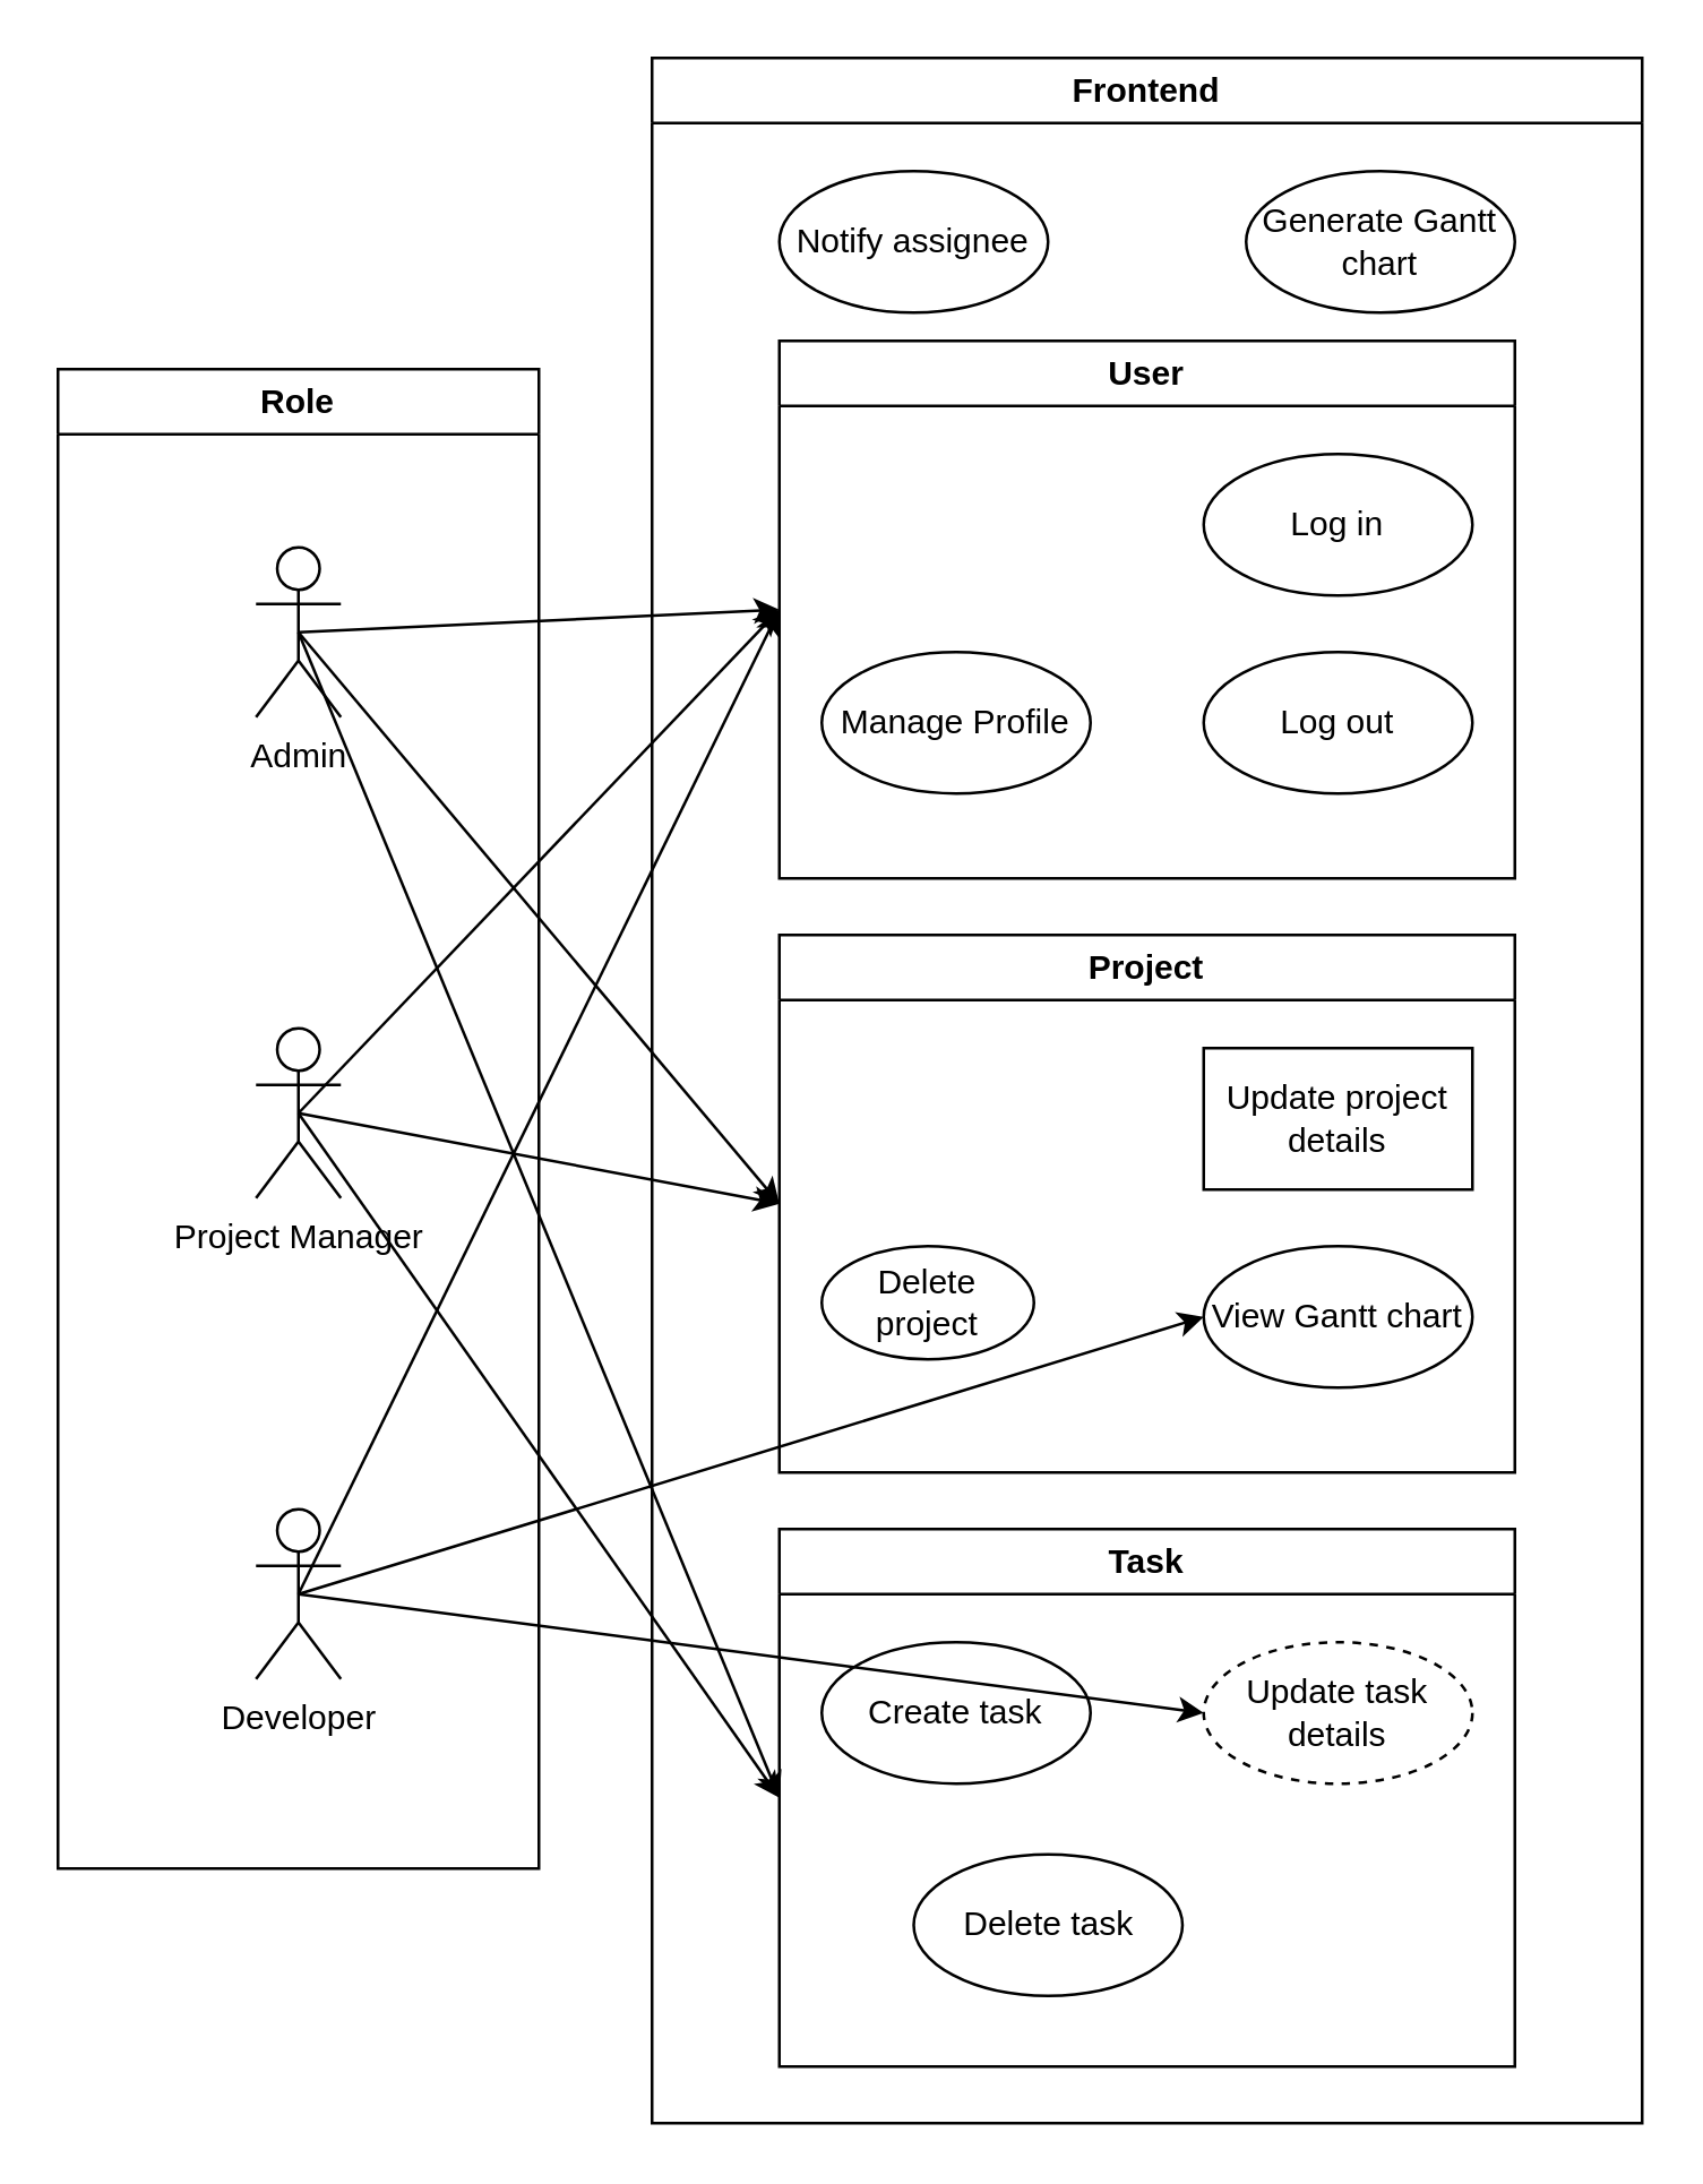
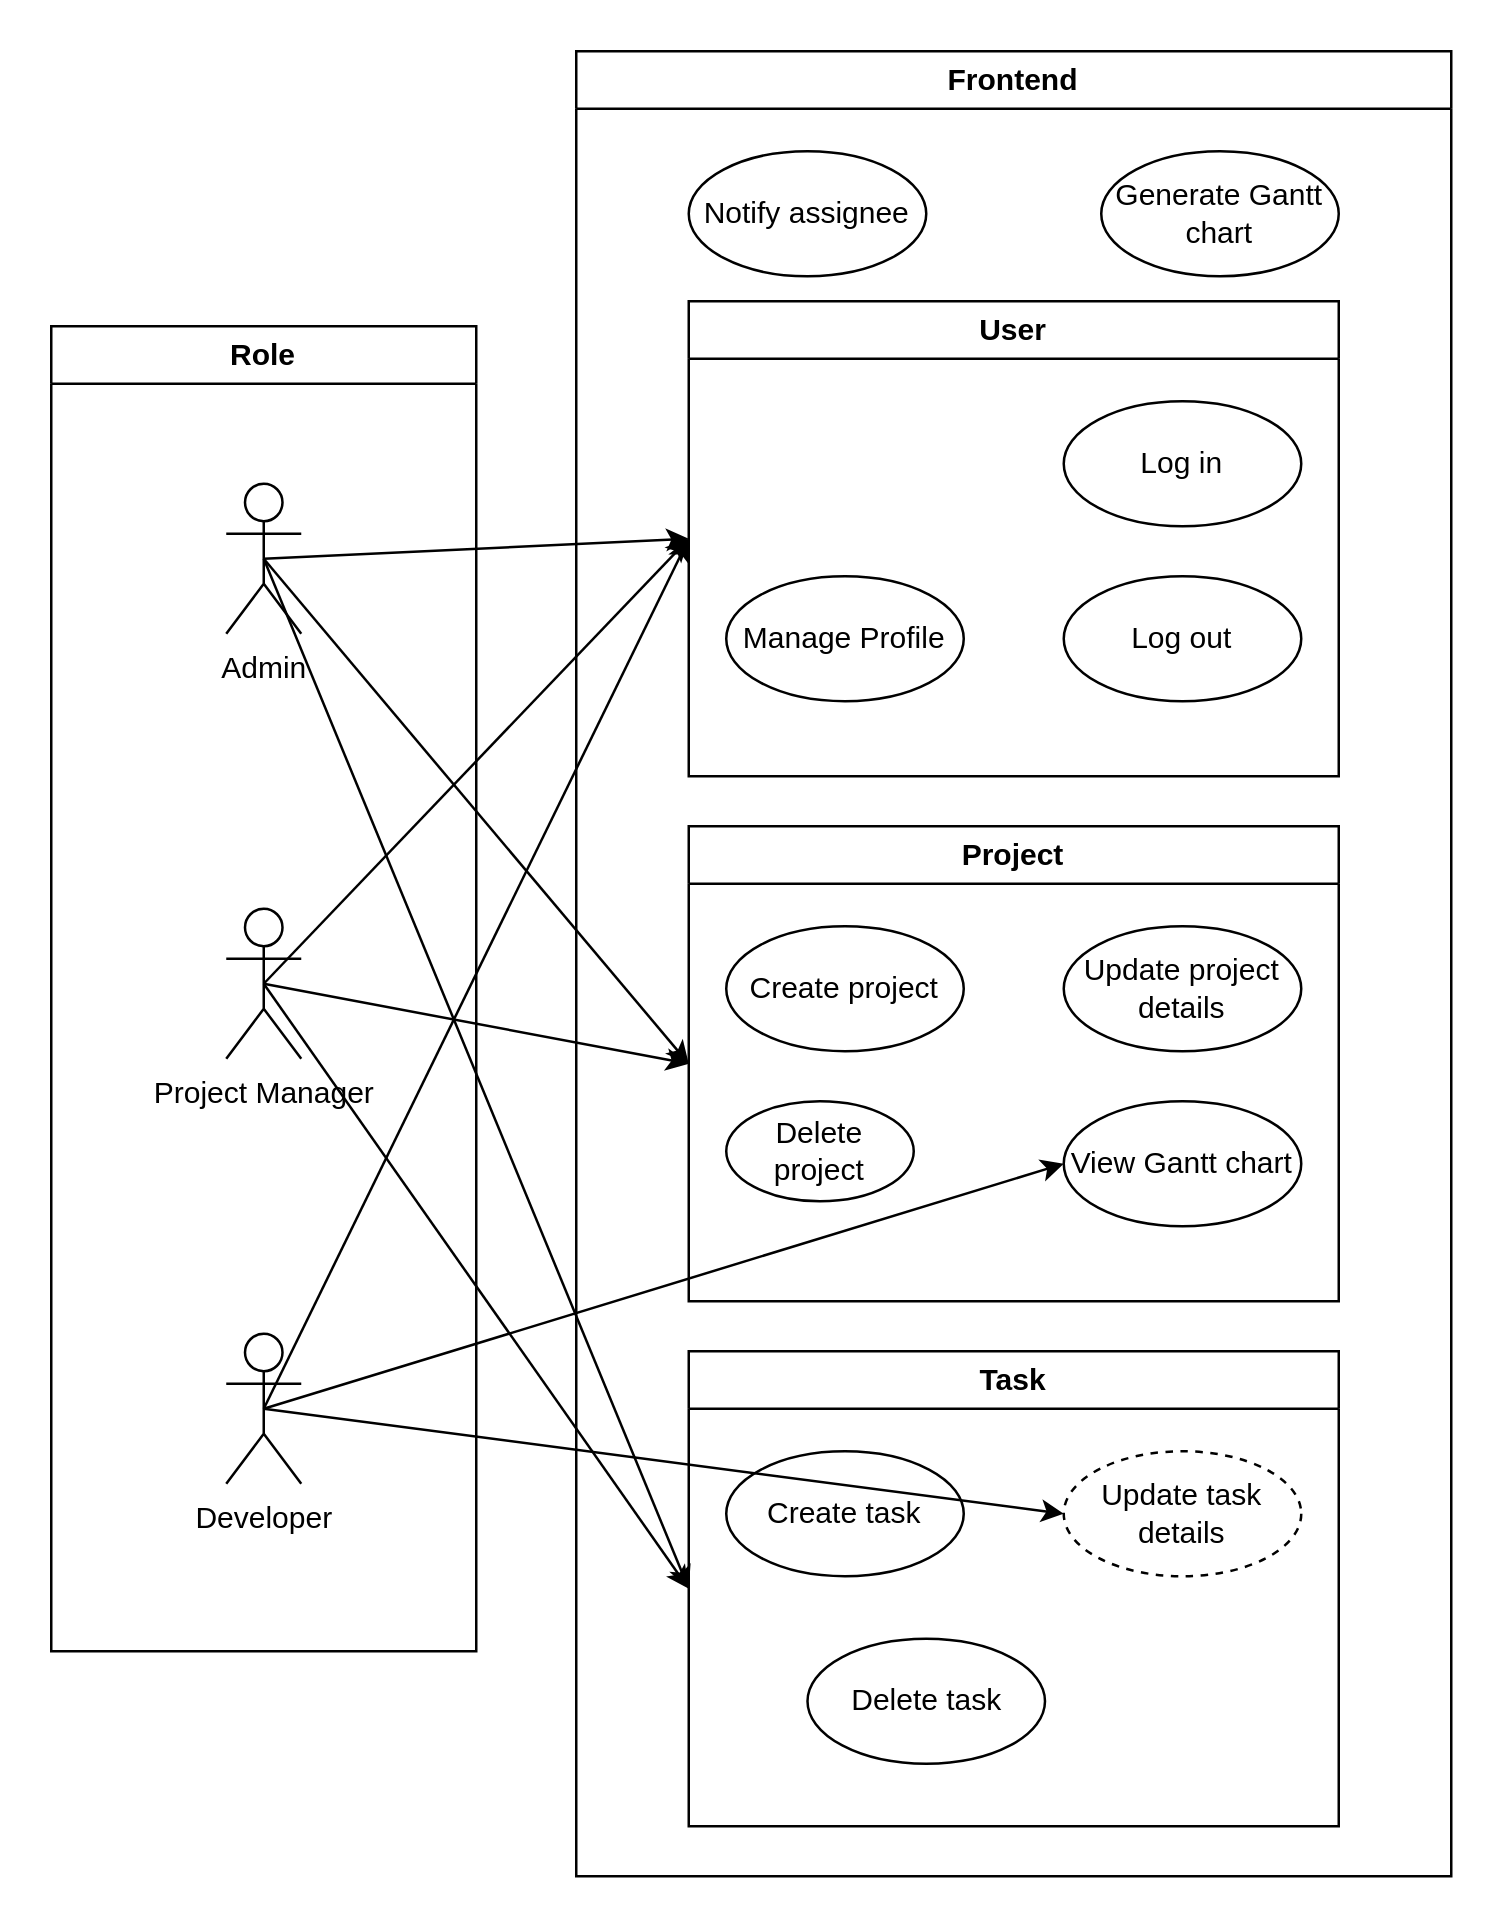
  <mxCell id="0" />
  <mxCell id="1" parent="0" />
  <mxCell id="2" value="Admin" style="shape=umlActor;verticalLabelPosition=bottom;verticalAlign=top;html=1;outlineConnect=0;" parent="1" vertex="1"><mxGeometry x="90" y="193" width="30" height="60" as="geometry" /></mxCell>
  <mxCell id="3" value="Project Manager" style="shape=umlActor;verticalLabelPosition=bottom;verticalAlign=top;html=1;outlineConnect=0;" parent="1" vertex="1"><mxGeometry x="90" y="363" width="30" height="60" as="geometry" /></mxCell>
  <mxCell id="4" value="Developer" style="shape=umlActor;verticalLabelPosition=bottom;verticalAlign=top;html=1;outlineConnect=0;" parent="1" vertex="1"><mxGeometry x="90" y="533" width="30" height="60" as="geometry" /></mxCell>
  <mxCell id="5" value="" style="endArrow=classic;html=1;rounded=0;entryX=0;entryY=0.5;entryDx=0;entryDy=0;exitX=0.5;exitY=0.5;exitDx=0;exitDy=0;exitPerimeter=0;" parent="1" source="2" target="9" edge="1"><mxGeometry width="50" height="50" relative="1" as="geometry"><mxPoint x="290" y="250" as="sourcePoint" /><mxPoint x="340" y="200" as="targetPoint" /></mxGeometry></mxCell>
  <mxCell id="6" value="Frontend" style="swimlane;whiteSpace=wrap;html=1;" parent="1" vertex="1"><mxGeometry x="230" y="20" width="350" height="730" as="geometry" /></mxCell>
  <mxCell id="7" value="Notify assignee" style="ellipse;whiteSpace=wrap;html=1;" parent="6" vertex="1"><mxGeometry x="45" y="40" width="95" height="50" as="geometry" /></mxCell>
  <mxCell id="8" value="Generate Gantt chart" style="ellipse;whiteSpace=wrap;html=1;" parent="6" vertex="1"><mxGeometry x="210" y="40" width="95" height="50" as="geometry" /></mxCell>
  <mxCell id="9" value="User" style="swimlane;whiteSpace=wrap;html=1;startSize=23;" parent="6" vertex="1"><mxGeometry x="45" y="100" width="260" height="190" as="geometry"><mxRectangle x="325" y="40" width="140" height="30" as="alternateBounds" /></mxGeometry></mxCell>
  <mxCell id="10" value="Log in" style="ellipse;whiteSpace=wrap;html=1;" parent="9" vertex="1"><mxGeometry x="150" y="40" width="95" height="50" as="geometry" /></mxCell>
  <mxCell id="11" value="Log out" style="ellipse;whiteSpace=wrap;html=1;" parent="9" vertex="1"><mxGeometry x="150" y="110" width="95" height="50" as="geometry" /></mxCell>
  <mxCell id="12" value="Manage Profile" style="ellipse;whiteSpace=wrap;html=1;" parent="9" vertex="1"><mxGeometry x="15" y="110" width="95" height="50" as="geometry" /></mxCell>
  <mxCell id="13" value="Project" style="swimlane;whiteSpace=wrap;html=1;startSize=23;" parent="6" vertex="1"><mxGeometry x="45" y="310" width="260" height="190" as="geometry"><mxRectangle x="325" y="40" width="140" height="30" as="alternateBounds" /></mxGeometry></mxCell>
- <mxCell id="15" value="Update project details" style="whiteSpace=wrap;html=1;rounded=0;" parent="13" vertex="1"><mxGeometry x="150" y="40" width="95" height="50" as="geometry" /></mxCell>
+ <mxCell id="14" value="Create project" style="ellipse;whiteSpace=wrap;html=1;" parent="13" vertex="1"><mxGeometry x="15" y="40" width="95" height="50" as="geometry" /></mxCell>
+ <mxCell id="15" value="Update project details" style="ellipse;whiteSpace=wrap;html=1;" parent="13" vertex="1"><mxGeometry x="150" y="40" width="95" height="50" as="geometry" /></mxCell>
  <mxCell id="16" value="Delete project" style="ellipse;whiteSpace=wrap;html=1;" parent="13" vertex="1"><mxGeometry x="15" y="110" width="75" height="40" as="geometry" /></mxCell>
  <mxCell id="17" value="View Gantt chart" style="ellipse;whiteSpace=wrap;html=1;" parent="13" vertex="1"><mxGeometry x="150" y="110" width="95" height="50" as="geometry" /></mxCell>
  <mxCell id="18" value="Task" style="swimlane;whiteSpace=wrap;html=1;startSize=23;" parent="6" vertex="1"><mxGeometry x="45" y="520" width="260" height="190" as="geometry"><mxRectangle x="325" y="40" width="140" height="30" as="alternateBounds" /></mxGeometry></mxCell>
  <mxCell id="19" value="Create task" style="ellipse;whiteSpace=wrap;html=1;" parent="18" vertex="1"><mxGeometry x="15" y="40" width="95" height="50" as="geometry" /></mxCell>
  <mxCell id="20" value="Update task details" style="ellipse;whiteSpace=wrap;html=1;dashed=1;" parent="18" vertex="1"><mxGeometry x="150" y="40" width="95" height="50" as="geometry" /></mxCell>
  <mxCell id="21" value="Delete task" style="ellipse;whiteSpace=wrap;html=1;" parent="18" vertex="1"><mxGeometry x="47.5" y="115" width="95" height="50" as="geometry" /></mxCell>
  <mxCell id="22" value="" style="endArrow=classic;html=1;rounded=0;entryX=0;entryY=0.5;entryDx=0;entryDy=0;exitX=0.5;exitY=0.5;exitDx=0;exitDy=0;exitPerimeter=0;" parent="1" source="2" target="13" edge="1"><mxGeometry width="50" height="50" relative="1" as="geometry"><mxPoint x="130" y="232" as="sourcePoint" /><mxPoint x="285" y="225" as="targetPoint" /></mxGeometry></mxCell>
  <mxCell id="23" value="" style="endArrow=classic;html=1;rounded=0;entryX=0;entryY=0.5;entryDx=0;entryDy=0;exitX=0.5;exitY=0.5;exitDx=0;exitDy=0;exitPerimeter=0;" parent="1" source="2" target="18" edge="1"><mxGeometry width="50" height="50" relative="1" as="geometry"><mxPoint x="90" y="360" as="sourcePoint" /><mxPoint x="260" y="562" as="targetPoint" /></mxGeometry></mxCell>
  <mxCell id="24" value="" style="endArrow=classic;html=1;rounded=0;entryX=0;entryY=0.5;entryDx=0;entryDy=0;exitX=0.5;exitY=0.5;exitDx=0;exitDy=0;exitPerimeter=0;" parent="1" source="3" target="9" edge="1"><mxGeometry width="50" height="50" relative="1" as="geometry"><mxPoint x="115" y="233" as="sourcePoint" /><mxPoint x="285" y="225" as="targetPoint" /></mxGeometry></mxCell>
  <mxCell id="25" value="" style="endArrow=classic;html=1;rounded=0;exitX=0.5;exitY=0.5;exitDx=0;exitDy=0;exitPerimeter=0;entryX=0;entryY=0.5;entryDx=0;entryDy=0;" parent="1" source="4" target="9" edge="1"><mxGeometry width="50" height="50" relative="1" as="geometry"><mxPoint x="115" y="403" as="sourcePoint" /><mxPoint x="270" y="225" as="targetPoint" /></mxGeometry></mxCell>
  <mxCell id="26" value="Role" style="swimlane;whiteSpace=wrap;html=1;" parent="1" vertex="1"><mxGeometry x="20" y="130" width="170" height="530" as="geometry" /></mxCell>
  <mxCell id="27" value="" style="endArrow=classic;html=1;rounded=0;entryX=0;entryY=0.5;entryDx=0;entryDy=0;exitX=0.5;exitY=0.5;exitDx=0;exitDy=0;exitPerimeter=0;" parent="1" source="3" target="13" edge="1"><mxGeometry width="50" height="50" relative="1" as="geometry"><mxPoint x="140" y="390" as="sourcePoint" /><mxPoint x="310" y="592" as="targetPoint" /></mxGeometry></mxCell>
  <mxCell id="28" value="" style="endArrow=classic;html=1;rounded=0;exitX=0.5;exitY=0.5;exitDx=0;exitDy=0;exitPerimeter=0;entryX=0;entryY=0.5;entryDx=0;entryDy=0;" parent="1" source="3" target="18" edge="1"><mxGeometry width="50" height="50" relative="1" as="geometry"><mxPoint x="115" y="233" as="sourcePoint" /><mxPoint x="260" y="680" as="targetPoint" /></mxGeometry></mxCell>
  <mxCell id="29" value="" style="endArrow=classic;html=1;rounded=0;exitX=0.5;exitY=0.5;exitDx=0;exitDy=0;exitPerimeter=0;entryX=0;entryY=0.5;entryDx=0;entryDy=0;" parent="1" source="4" target="17" edge="1"><mxGeometry width="50" height="50" relative="1" as="geometry"><mxPoint x="115" y="573" as="sourcePoint" /><mxPoint x="285" y="225" as="targetPoint" /></mxGeometry></mxCell>
  <mxCell id="30" value="" style="endArrow=classic;html=1;rounded=0;entryX=0;entryY=0.5;entryDx=0;entryDy=0;exitX=0.5;exitY=0.5;exitDx=0;exitDy=0;exitPerimeter=0;" parent="1" source="4" target="20" edge="1"><mxGeometry width="50" height="50" relative="1" as="geometry"><mxPoint x="110" y="560" as="sourcePoint" /><mxPoint x="440" y="490" as="targetPoint" /></mxGeometry></mxCell>
